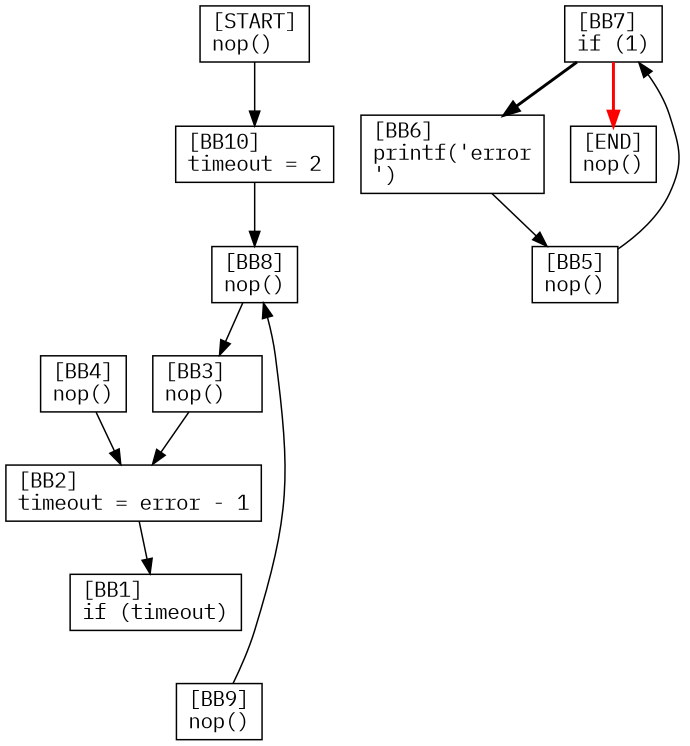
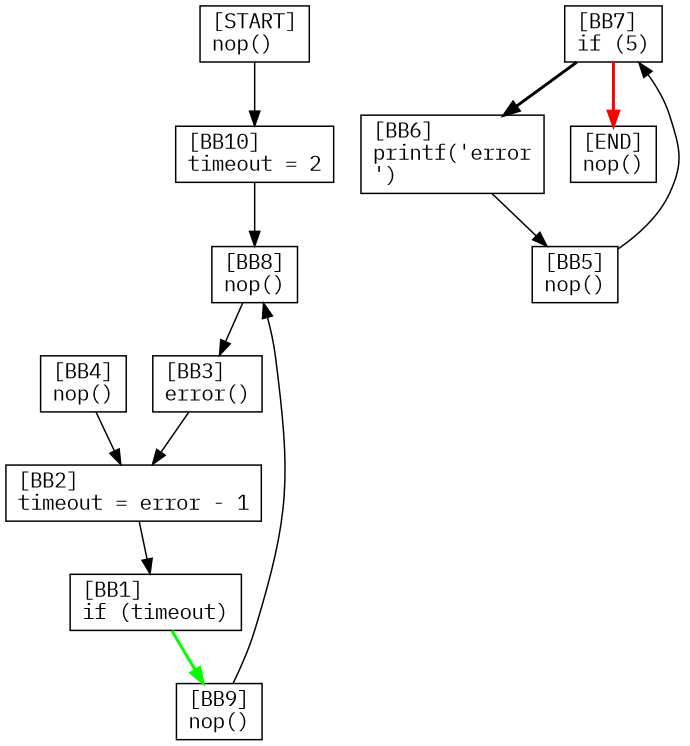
  digraph {
    fontname="IBM Plex Mono"
    node [fontname="IBM Plex Mono" shape=box]
    edge [fontname="IBM Plex Mono"]
    n1 [label="[BB10]\ltimeout = 2\l"]
    n2 [label="[BB8]\lnop()\l"]
-   n3 [label="[BB3]\lnop()\l"]
+   n3 [label="[BB3]\lerror()\l"]
    n4 [label="[BB9]\lnop()\l"]
    n5 [label="[BB2]\ltimeout = error - 1\l"]
-   n6 [label="[BB7]\lif (1)\l"]
+   n6 [label="[BB7]\lif (5)\l"]
    n7 [label="[BB6]\lprintf('error\n')\l"]
    n8 [label="[END]\lnop()\l"]
    n9 [label="[BB5]\lnop()\l"]
    n10 [label="[BB1]\lif (timeout)\l"]
    n11 [label="[START]\lnop()\l"]
    n12 [label="[BB4]\lnop()\l"]
    n1 -> n2
    n2 -> n3
    n3 -> n5
    n4 -> n2
    n5 -> n10
    n6 -> n7 [color=black penwidth=2]
    n6 -> n8 [color=red penwidth=2]
    n7 -> n9
    n9 -> n6
+   n10 -> n4 [color=green penwidth=2]
    n11 -> n1
    n12 -> n5
  }
